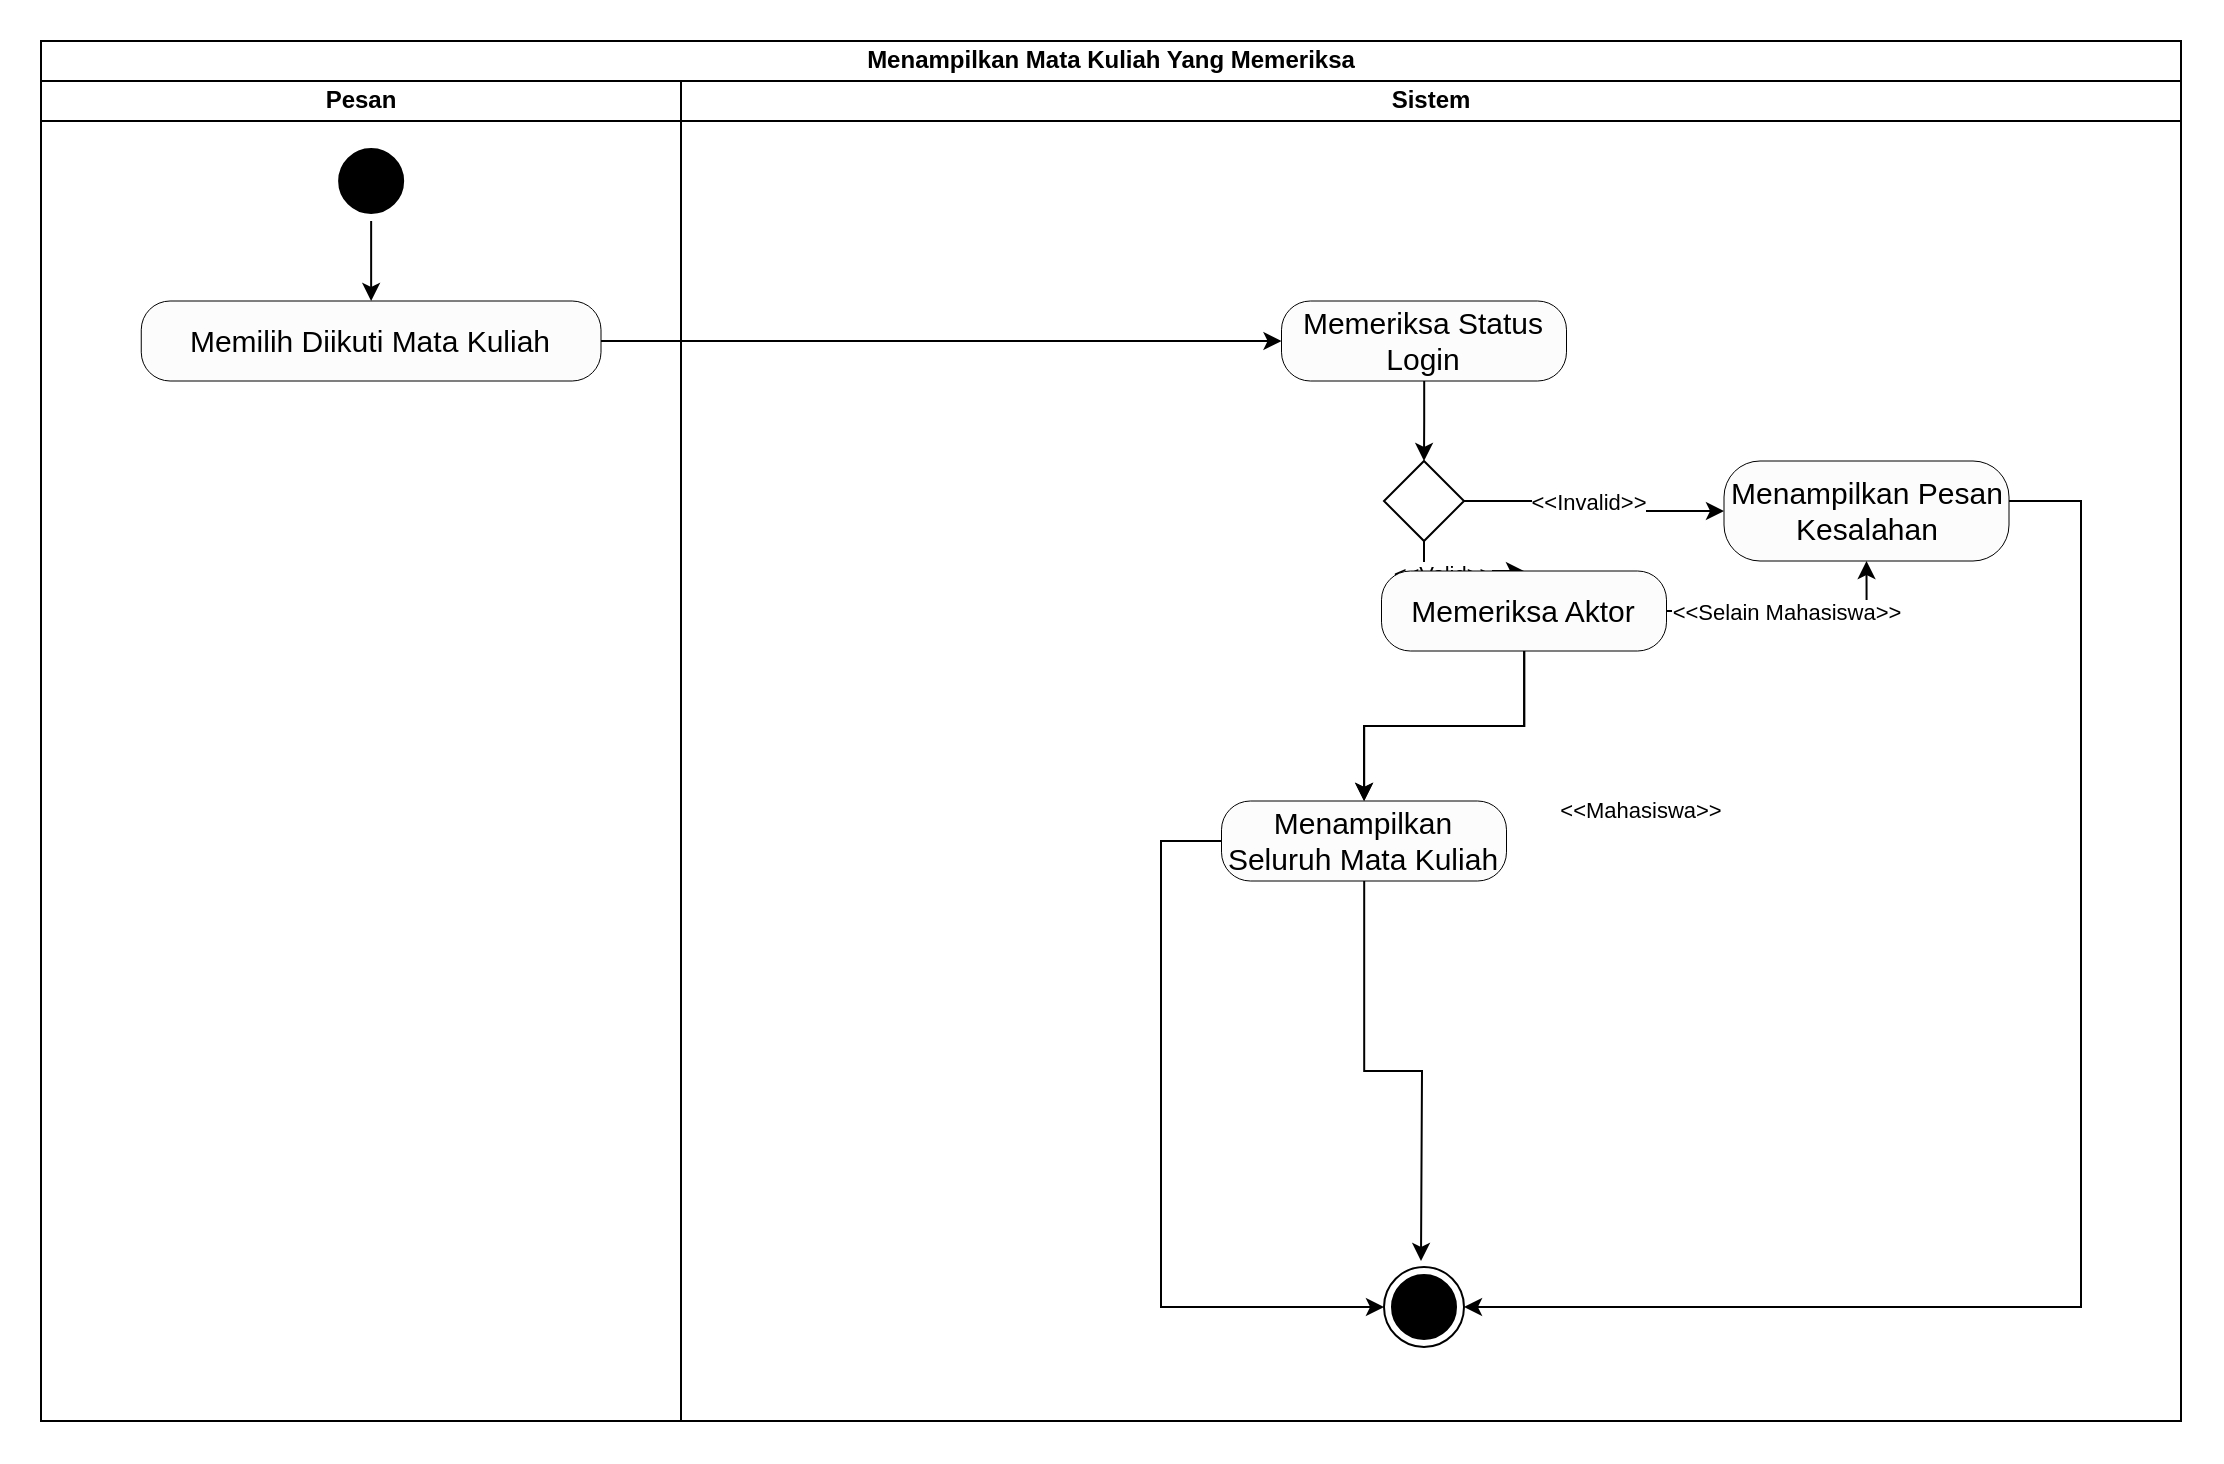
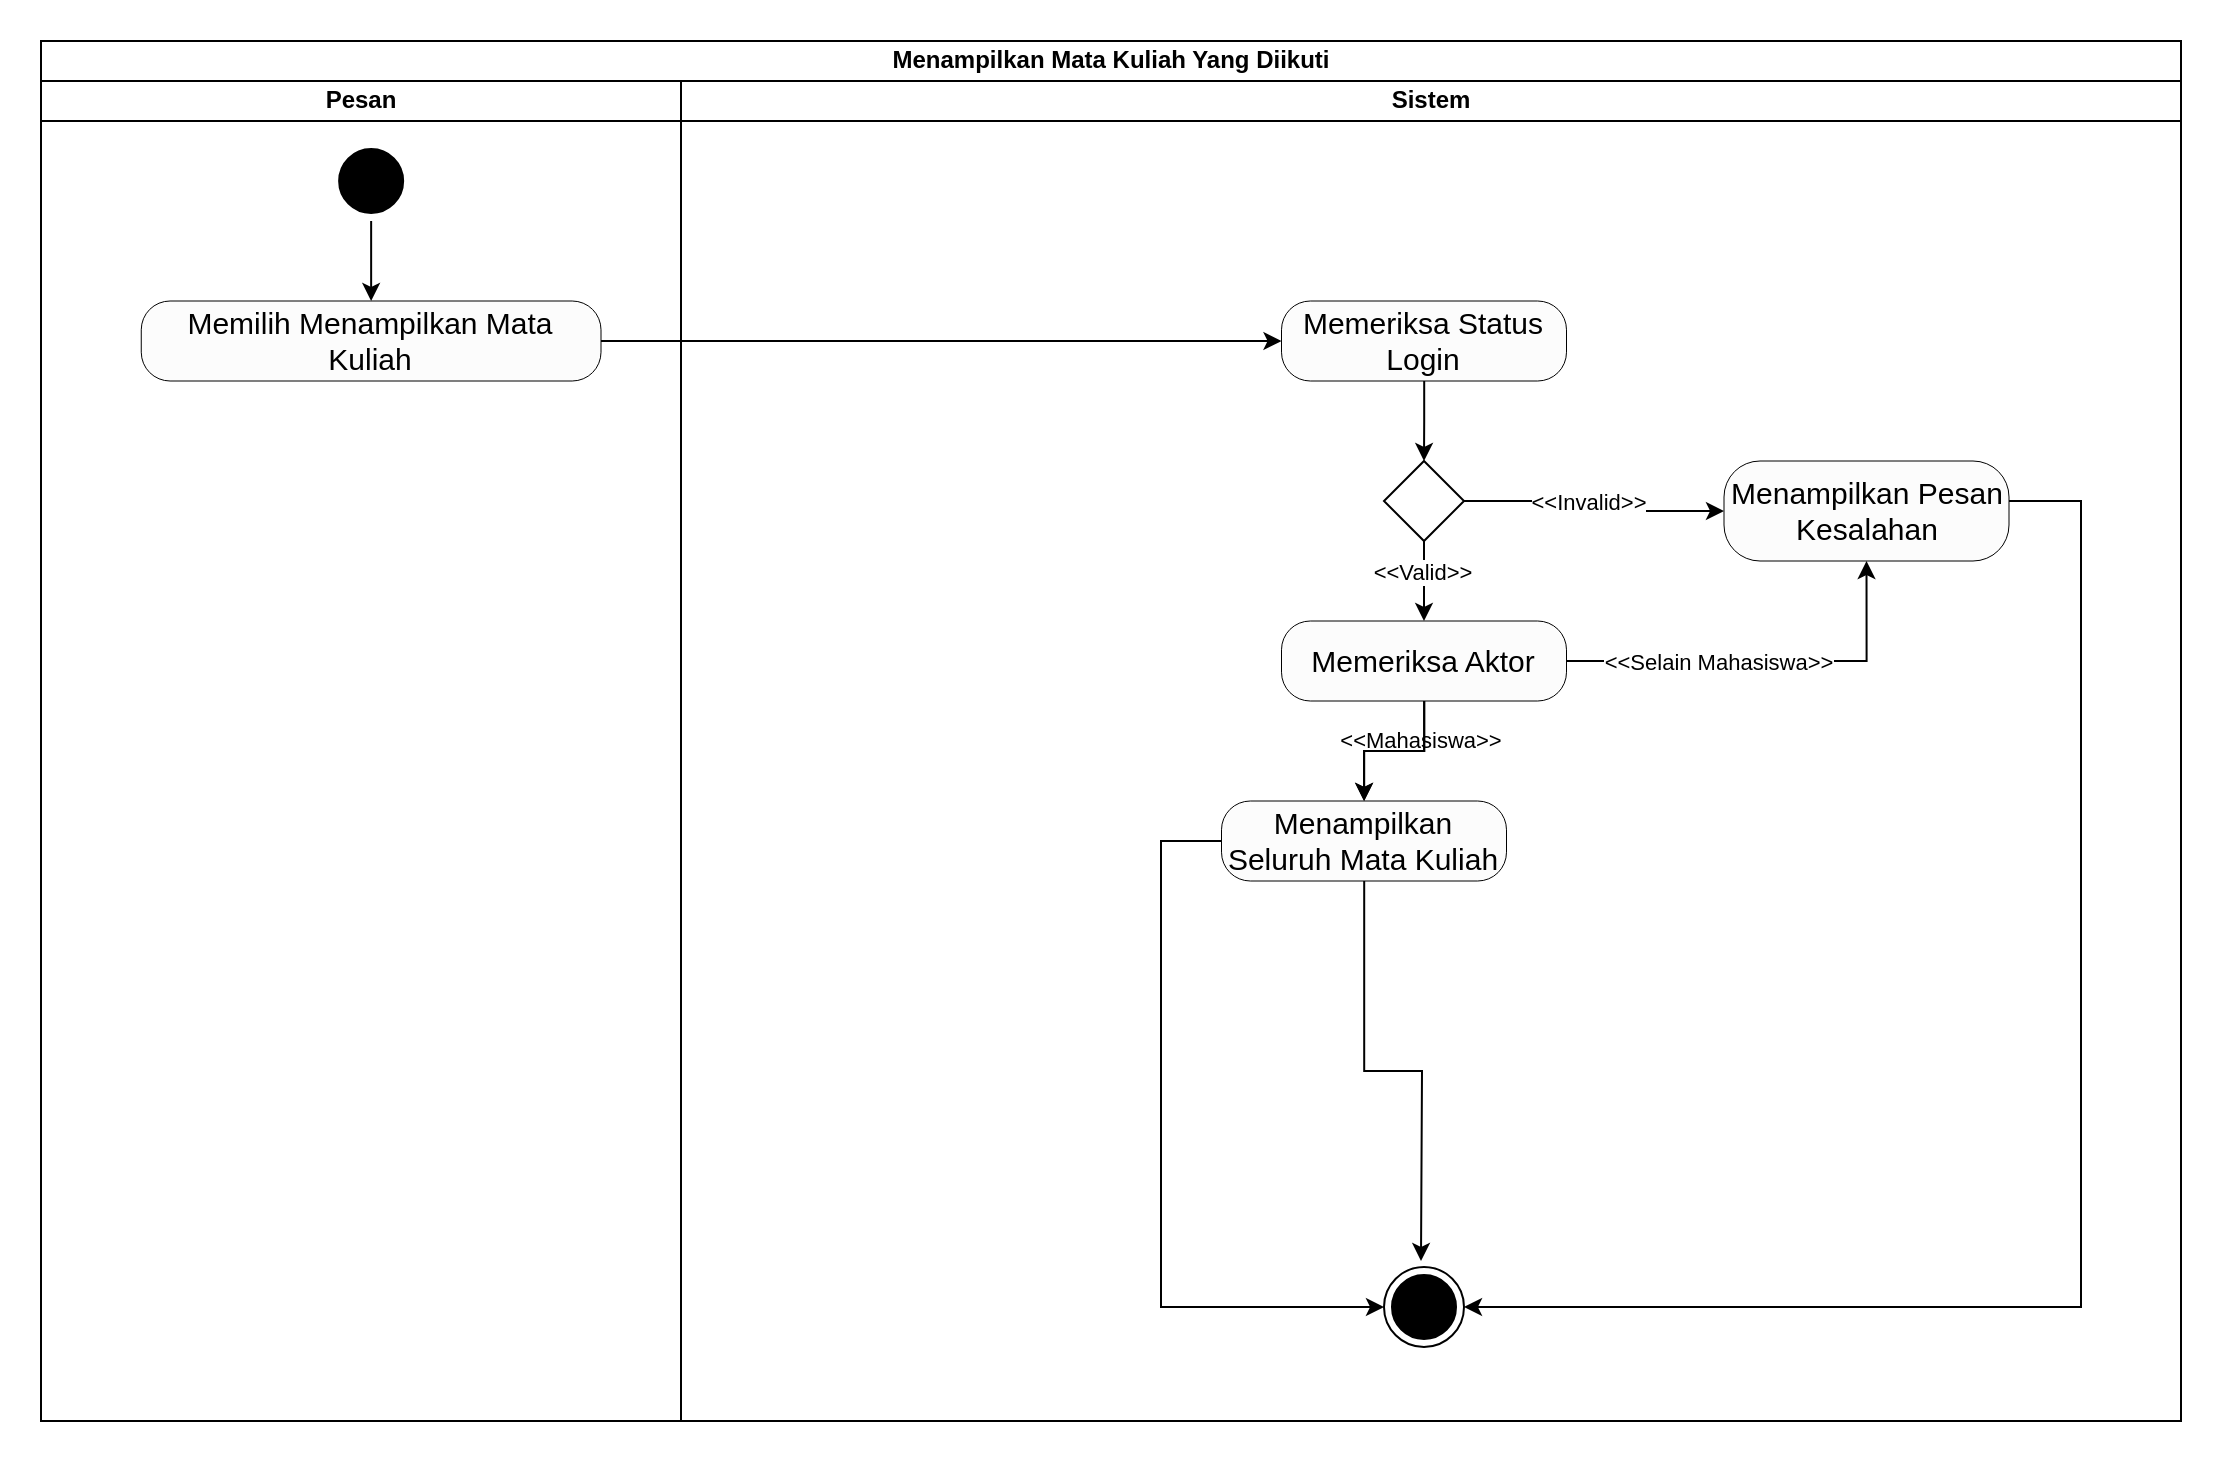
  <mxCell id="0" />
  <mxCell id="1" parent="0" />
- <mxCell id="2" value="Menampilkan Mata Kuliah Yang Memeriksa" style="swimlane;childLayout=stackLayout;resizeParent=1;resizeParentMax=0;startSize=20;html=1;" vertex="1" parent="1"><mxGeometry x="20" y="20" width="1070" height="690" as="geometry" /></mxCell>
+ <mxCell id="2" value="Menampilkan Mata Kuliah Yang Diikuti" style="swimlane;childLayout=stackLayout;resizeParent=1;resizeParentMax=0;startSize=20;html=1;" vertex="1" parent="1"><mxGeometry x="20" y="20" width="1070" height="690" as="geometry" /></mxCell>
  <mxCell id="3" value="Pesan" style="swimlane;startSize=20;html=1;" vertex="1" parent="2"><mxGeometry y="20" width="320" height="670" as="geometry" /></mxCell>
  <mxCell id="4" style="edgeStyle=orthogonalEdgeStyle;rounded=0;orthogonalLoop=1;jettySize=auto;html=1;entryX=0.5;entryY=0;entryDx=0;entryDy=0;" edge="1" parent="3" source="5" target="6"><mxGeometry relative="1" as="geometry" /></mxCell>
  <mxCell id="5" value="" style="ellipse;html=1;shape=startState;fillColor=#000000;strokeColor=#000000;" vertex="1" parent="3"><mxGeometry x="145.07" y="30" width="40" height="40" as="geometry" /></mxCell>
- <mxCell id="6" value="Memilih Diikuti Mata Kuliah" style="rounded=1;whiteSpace=wrap;html=1;fillColor=#FCFCFC;arcSize=36;strokeWidth=0.5;fontSize=15;" vertex="1" parent="3"><mxGeometry x="50.13" y="110" width="229.87" height="40" as="geometry" /></mxCell>
+ <mxCell id="6" value="Memilih Menampilkan Mata Kuliah" style="rounded=1;whiteSpace=wrap;html=1;fillColor=#FCFCFC;arcSize=36;strokeWidth=0.5;fontSize=15;" vertex="1" parent="3"><mxGeometry x="50.13" y="110" width="229.87" height="40" as="geometry" /></mxCell>
  <mxCell id="7" style="edgeStyle=orthogonalEdgeStyle;rounded=0;orthogonalLoop=1;jettySize=auto;html=1;entryX=0;entryY=0.5;entryDx=0;entryDy=0;exitX=1;exitY=0.5;exitDx=0;exitDy=0;" edge="1" parent="2" source="6" target="10"><mxGeometry relative="1" as="geometry"><mxPoint x="324.0" y="150.0" as="sourcePoint" /></mxGeometry></mxCell>
  <mxCell id="8" value="Sistem" style="swimlane;startSize=20;html=1;" vertex="1" parent="2"><mxGeometry x="320" y="20" width="750" height="670" as="geometry" /></mxCell>
  <mxCell id="9" style="edgeStyle=orthogonalEdgeStyle;rounded=0;orthogonalLoop=1;jettySize=auto;html=1;entryX=0.5;entryY=0;entryDx=0;entryDy=0;" edge="1" parent="8" source="10" target="15"><mxGeometry relative="1" as="geometry" /></mxCell>
  <mxCell id="10" value="Memeriksa Status Login" style="rounded=1;whiteSpace=wrap;html=1;fillColor=#FCFCFC;arcSize=36;strokeWidth=0.5;fontSize=15;" vertex="1" parent="8"><mxGeometry x="300.25" y="110" width="142.5" height="40" as="geometry" /></mxCell>
  <mxCell id="11" style="edgeStyle=orthogonalEdgeStyle;rounded=0;orthogonalLoop=1;jettySize=auto;html=1;entryX=0;entryY=0.5;entryDx=0;entryDy=0;" edge="1" parent="8" source="15" target="22"><mxGeometry relative="1" as="geometry" /></mxCell>
  <mxCell id="12" value="&amp;lt;&amp;lt;Invalid&amp;gt;&amp;gt;" style="edgeLabel;html=1;align=center;verticalAlign=middle;resizable=0;points=[];" connectable="0" vertex="1" parent="11"><mxGeometry x="-0.381" y="2" relative="1" as="geometry"><mxPoint x="20" y="2" as="offset" /></mxGeometry></mxCell>
  <mxCell id="13" value="&amp;lt;&amp;lt;Mahasiswa&amp;gt;&amp;gt;" style="edgeStyle=orthogonalEdgeStyle;rounded=0;orthogonalLoop=1;jettySize=auto;html=1;entryX=0.5;entryY=0;entryDx=0;entryDy=0;" edge="1" parent="8" source="15" target="20"><mxGeometry x="1" y="-60" relative="1" as="geometry"><Array as="points"><mxPoint x="371.5" y="240" /><mxPoint x="371.5" y="240" /></Array><mxPoint x="58" y="60" as="offset" /></mxGeometry></mxCell>
  <mxCell id="14" value="&amp;lt;&amp;lt;Valid&amp;gt;&amp;gt;" style="edgeLabel;html=1;align=center;verticalAlign=middle;resizable=0;points=[];" connectable="0" vertex="1" parent="13"><mxGeometry x="-0.264" y="-1" relative="1" as="geometry"><mxPoint as="offset" /></mxGeometry></mxCell>
  <mxCell id="15" value="" style="rhombus;" vertex="1" parent="8"><mxGeometry x="351.5" y="190" width="40" height="40" as="geometry" /></mxCell>
  <mxCell id="16" style="edgeStyle=orthogonalEdgeStyle;rounded=0;orthogonalLoop=1;jettySize=auto;html=1;entryX=0.5;entryY=0;entryDx=0;entryDy=0;" edge="1" parent="8" source="20" target="25"><mxGeometry relative="1" as="geometry" /></mxCell>
  <mxCell id="17" style="edgeStyle=orthogonalEdgeStyle;rounded=0;orthogonalLoop=1;jettySize=auto;html=1;entryX=0.5;entryY=1;entryDx=0;entryDy=0;" edge="1" parent="8" source="20" target="22"><mxGeometry relative="1" as="geometry" /></mxCell>
  <mxCell id="18" value="&amp;lt;&amp;lt;Selain Mahasiswa&amp;gt;&amp;gt;" style="edgeLabel;html=1;align=center;verticalAlign=middle;resizable=0;points=[];" connectable="0" vertex="1" parent="17"><mxGeometry x="-0.595" relative="1" as="geometry"><mxPoint x="35" as="offset" /></mxGeometry></mxCell>
  <mxCell id="19" value="" style="edgeStyle=orthogonalEdgeStyle;rounded=0;orthogonalLoop=1;jettySize=auto;html=1;" edge="1" parent="8" source="20" target="25"><mxGeometry relative="1" as="geometry" /></mxCell>
- <mxCell id="20" value="Memeriksa Aktor" style="rounded=1;whiteSpace=wrap;html=1;fillColor=#FCFCFC;arcSize=36;strokeWidth=0.5;fontSize=15;" vertex="1" parent="8"><mxGeometry x="350.25" y="245" width="142.5" height="40" as="geometry" /></mxCell>
+ <mxCell id="20" value="Memeriksa Aktor" style="rounded=1;whiteSpace=wrap;html=1;fillColor=#FCFCFC;arcSize=36;strokeWidth=0.5;fontSize=15;" vertex="1" parent="8"><mxGeometry x="300.25" y="270" width="142.5" height="40" as="geometry" /></mxCell>
  <mxCell id="21" style="edgeStyle=orthogonalEdgeStyle;rounded=0;orthogonalLoop=1;jettySize=auto;html=1;entryX=1;entryY=0.5;entryDx=0;entryDy=0;" edge="1" parent="8" source="22" target="26"><mxGeometry relative="1" as="geometry"><Array as="points"><mxPoint x="700" y="210" /><mxPoint x="700" y="613" /></Array></mxGeometry></mxCell>
  <mxCell id="22" value="Menampilkan Pesan Kesalahan" style="rounded=1;whiteSpace=wrap;html=1;fillColor=#FCFCFC;arcSize=36;strokeWidth=0.5;fontSize=15;" vertex="1" parent="8"><mxGeometry x="521.5" y="190" width="142.5" height="50" as="geometry" /></mxCell>
  <mxCell id="23" style="edgeStyle=orthogonalEdgeStyle;rounded=0;orthogonalLoop=1;jettySize=auto;html=1;entryX=0;entryY=0.5;entryDx=0;entryDy=0;" edge="1" parent="8" source="25" target="26"><mxGeometry relative="1" as="geometry"><Array as="points"><mxPoint x="240" y="380" /><mxPoint x="240" y="613" /></Array></mxGeometry></mxCell>
  <mxCell id="24" style="edgeStyle=orthogonalEdgeStyle;rounded=0;orthogonalLoop=1;jettySize=auto;html=1;" edge="1" parent="8" source="25"><mxGeometry relative="1" as="geometry"><mxPoint x="370" y="590" as="targetPoint" /></mxGeometry></mxCell>
  <mxCell id="25" value="Menampilkan Seluruh Mata Kuliah" style="rounded=1;whiteSpace=wrap;html=1;fillColor=#FCFCFC;arcSize=36;strokeWidth=0.5;fontSize=15;" vertex="1" parent="8"><mxGeometry x="270.25" y="360" width="142.5" height="40" as="geometry" /></mxCell>
  <mxCell id="26" value="" style="ellipse;html=1;shape=endState;fillColor=#000000;strokeColor=#000000;" vertex="1" parent="8"><mxGeometry x="351.5" y="593" width="40" height="40" as="geometry" /></mxCell>
